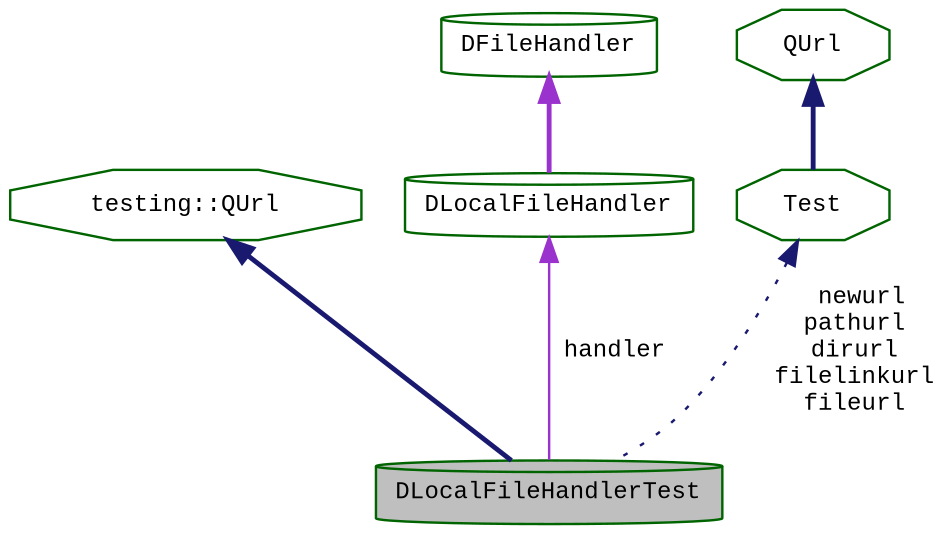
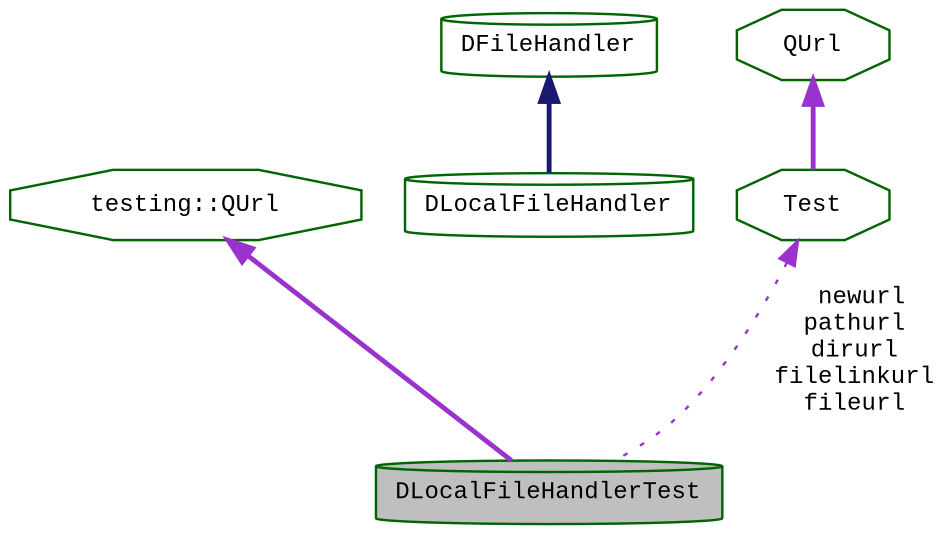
  digraph {
    fontname="Liberation Mono"
    node [color=darkgreen fillcolor=white fontname="Liberation Mono" fontsize=10 shape=cylinder style=filled]
    edge [color=midnightblue dir=back fontname="Liberation Mono" fontsize=10 labelfontname=Helvetica labelfontsize=10 style=bold]
    n1 [fillcolor=grey75 fontcolor=black height=0.2 label=DLocalFileHandlerTest width=0.4]
    n2 [height=0.2 label="testing::QUrl" shape=octagon width=0.4]
    n3 [height=0.2 label=DLocalFileHandler width=0.4]
    n4 [height=0.2 label=DFileHandler width=0.4]
    n5 [height=0.2 label=Test shape=octagon width=0.4]
    n6 [height=0.2 label=QUrl shape=octagon width=0.4]
-   n2 -> n1
-   n3 -> n1 [color=darkorchid3 label=" handler" style=solid]
-   n4 -> n3 [color=darkorchid3]
-   n5 -> n1 [label=" newurl\npathurl\ndirurl\nfilelinkurl\nfileurl" style=dotted]
-   n6 -> n5
+   n2 -> n1 [color=darkorchid3]
+   n4 -> n3
+   n5 -> n1 [color=darkorchid3 label=" newurl\npathurl\ndirurl\nfilelinkurl\nfileurl" style=dotted]
+   n6 -> n5 [color=darkorchid3]
  }
